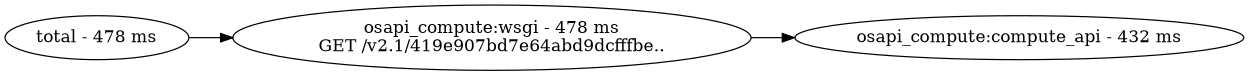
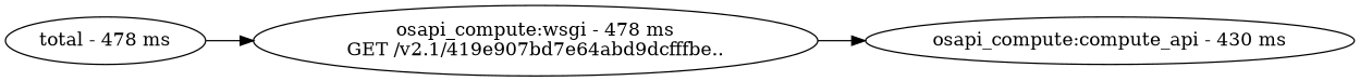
  digraph {
    rankdir=LR
    fontname="DejaVu Serif"
    node [fontname="DejaVu Serif"]
    edge [fontname="DejaVu Serif"]
    n1 [label="total - 478 ms"]
    n2 [label="osapi_compute:wsgi - 478 ms\nGET /v2.1/419e907bd7e64abd9dcfffbe.."]
-   n3 [label="osapi_compute:compute_api - 432 ms"]
+   n3 [label="osapi_compute:compute_api - 430 ms"]
    n1 -> n2
    n2 -> n3
  }
